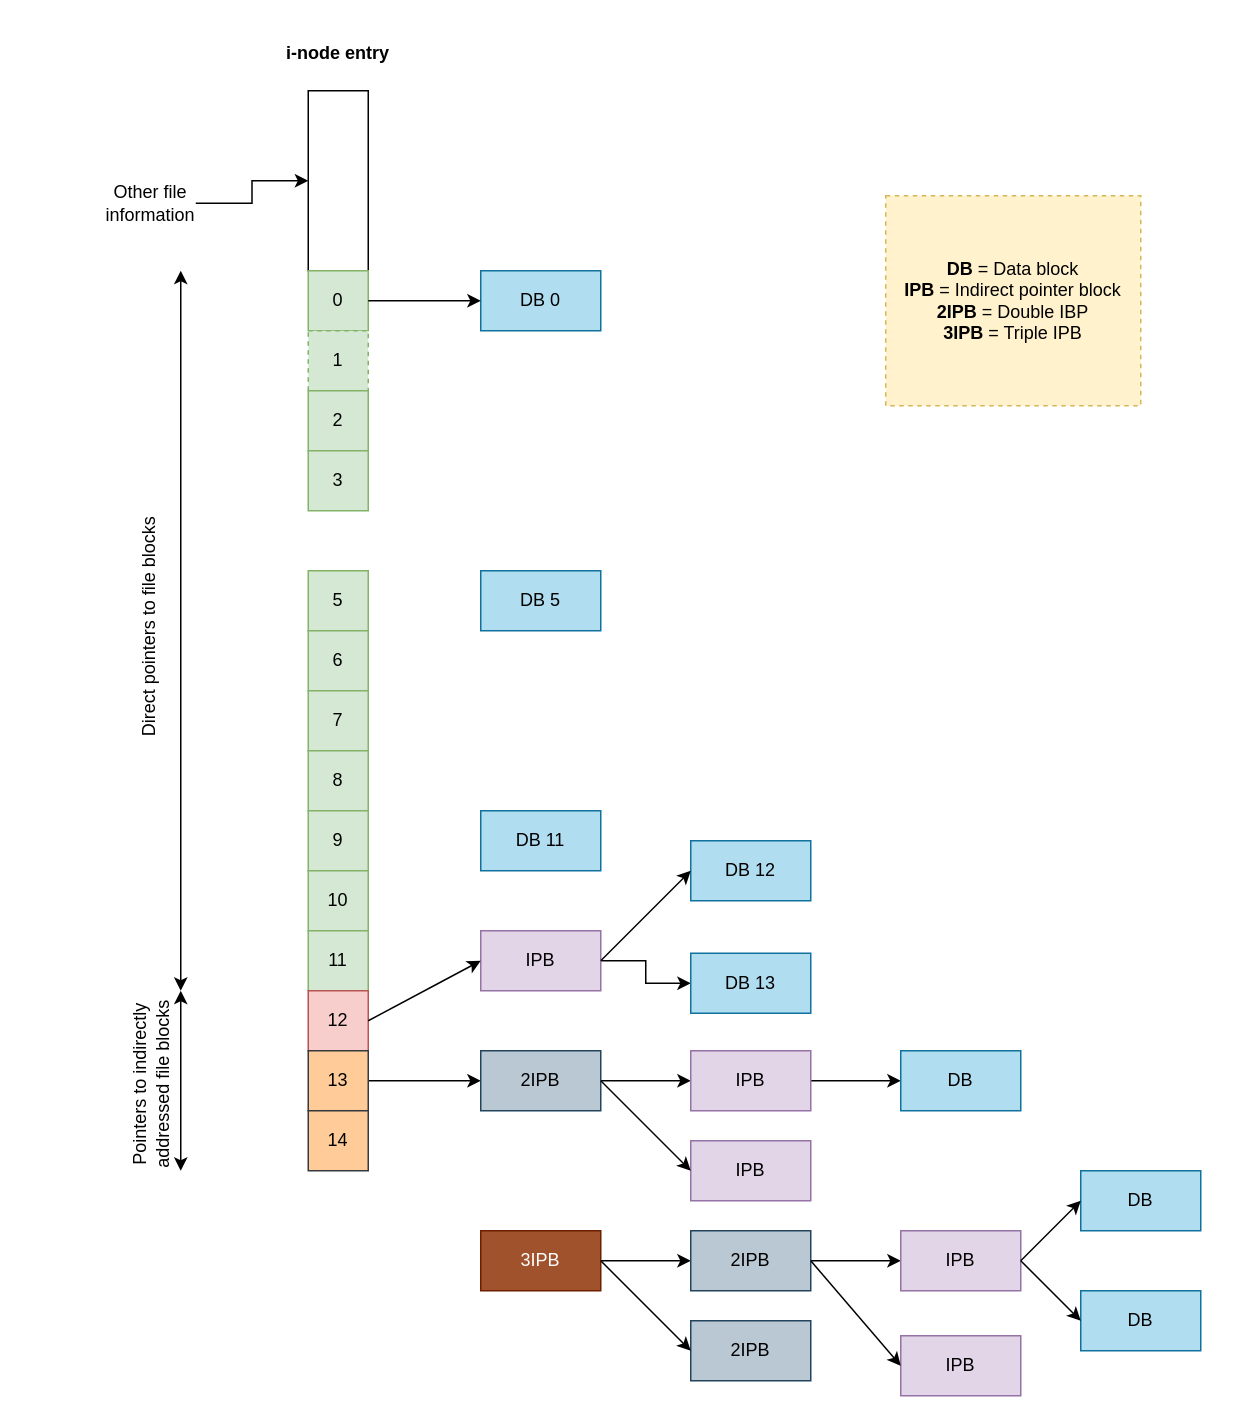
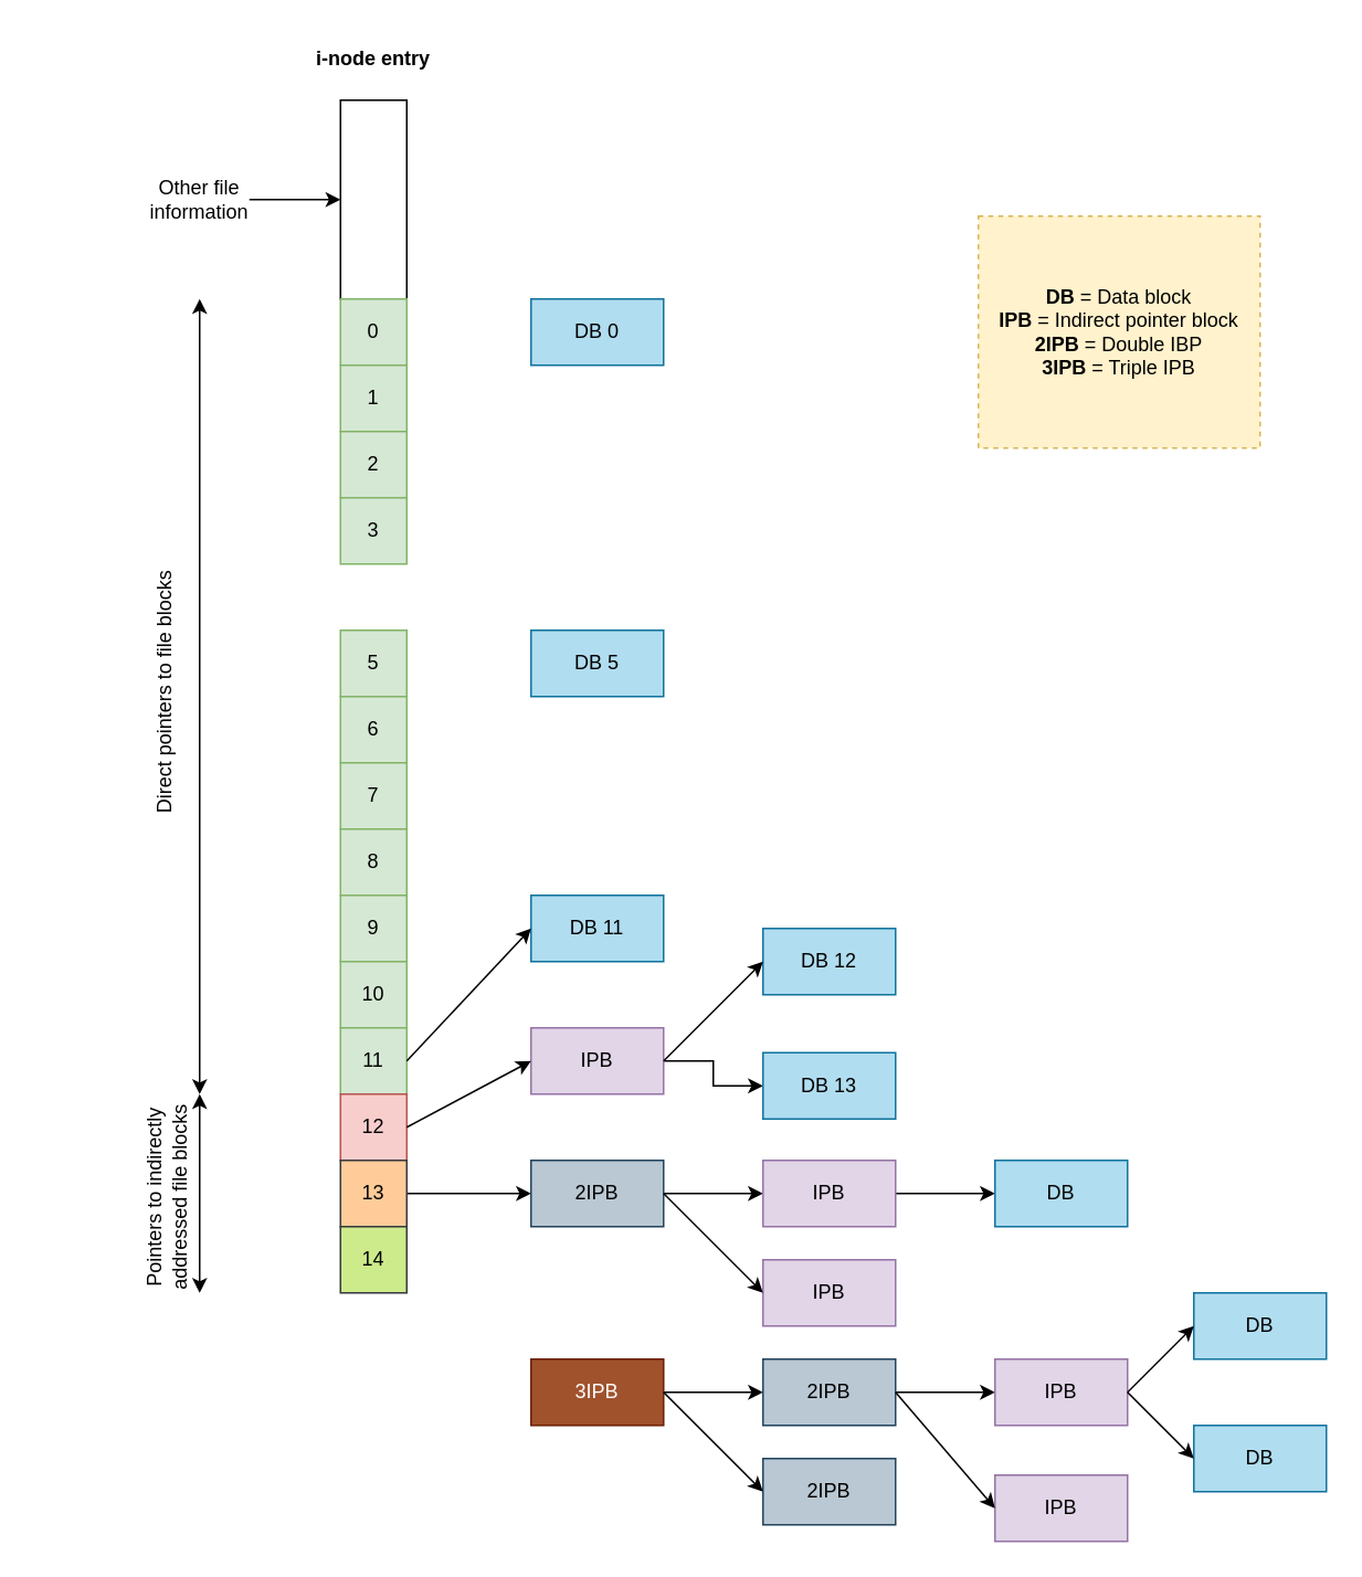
  <mxCell id="0" />
  <mxCell id="1" parent="0" />
  <mxCell id="2" value="" style="rounded=0;whiteSpace=wrap;html=1;" vertex="1" parent="1"><mxGeometry x="205" y="60" width="40" height="120" as="geometry" /></mxCell>
  <mxCell id="3" value="&lt;b&gt;i-node entry&lt;/b&gt;" style="text;html=1;align=center;verticalAlign=middle;whiteSpace=wrap;rounded=0;" vertex="1" parent="1"><mxGeometry x="180" y="20" width="90" height="30" as="geometry" /></mxCell>
  <mxCell id="4" style="edgeStyle=orthogonalEdgeStyle;rounded=0;orthogonalLoop=1;jettySize=auto;html=1;entryX=0;entryY=0.5;entryDx=0;entryDy=0;" edge="1" parent="1" source="5" target="2"><mxGeometry relative="1" as="geometry" /></mxCell>
- <mxCell id="5" value="Other file information" style="text;html=1;align=center;verticalAlign=middle;whiteSpace=wrap;rounded=0;" vertex="1" parent="1"><mxGeometry x="70" y="120" width="60" height="30" as="geometry" /></mxCell>
+ <mxCell id="5" value="Other file information" style="text;html=1;align=center;verticalAlign=middle;whiteSpace=wrap;rounded=0;" vertex="1" parent="1"><mxGeometry x="90" y="105" width="60" height="30" as="geometry" /></mxCell>
  <mxCell id="6" value="0" style="rounded=0;whiteSpace=wrap;html=1;fillColor=#d5e8d4;strokeColor=#82b366;" vertex="1" parent="1"><mxGeometry x="205" y="180" width="40" height="40" as="geometry" /></mxCell>
- <mxCell id="7" value="1" style="rounded=0;whiteSpace=wrap;html=1;fillColor=#d5e8d4;strokeColor=#82b366;dashed=1;" vertex="1" parent="1"><mxGeometry x="205" y="220" width="40" height="40" as="geometry" /></mxCell>
+ <mxCell id="7" value="1" style="rounded=0;whiteSpace=wrap;html=1;fillColor=#d5e8d4;strokeColor=#82b366;" vertex="1" parent="1"><mxGeometry x="205" y="220" width="40" height="40" as="geometry" /></mxCell>
  <mxCell id="8" value="2" style="rounded=0;whiteSpace=wrap;html=1;fillColor=#d5e8d4;strokeColor=#82b366;" vertex="1" parent="1"><mxGeometry x="205" y="260" width="40" height="40" as="geometry" /></mxCell>
  <mxCell id="9" value="3" style="rounded=0;whiteSpace=wrap;html=1;fillColor=#d5e8d4;strokeColor=#82b366;" vertex="1" parent="1"><mxGeometry x="205" y="300" width="40" height="40" as="geometry" /></mxCell>
  <mxCell id="10" value="5" style="rounded=0;whiteSpace=wrap;html=1;fillColor=#d5e8d4;strokeColor=#82b366;" vertex="1" parent="1"><mxGeometry x="205" y="380" width="40" height="40" as="geometry" /></mxCell>
  <mxCell id="11" value="6" style="rounded=0;whiteSpace=wrap;html=1;fillColor=#d5e8d4;strokeColor=#82b366;" vertex="1" parent="1"><mxGeometry x="205" y="420" width="40" height="40" as="geometry" /></mxCell>
  <mxCell id="12" value="7" style="rounded=0;whiteSpace=wrap;html=1;fillColor=#d5e8d4;strokeColor=#82b366;" vertex="1" parent="1"><mxGeometry x="205" y="460" width="40" height="40" as="geometry" /></mxCell>
  <mxCell id="13" value="8" style="rounded=0;whiteSpace=wrap;html=1;fillColor=#d5e8d4;strokeColor=#82b366;" vertex="1" parent="1"><mxGeometry x="205" y="500" width="40" height="40" as="geometry" /></mxCell>
  <mxCell id="14" value="9" style="rounded=0;whiteSpace=wrap;html=1;fillColor=#d5e8d4;strokeColor=#82b366;" vertex="1" parent="1"><mxGeometry x="205" y="540" width="40" height="40" as="geometry" /></mxCell>
  <mxCell id="15" value="10" style="rounded=0;whiteSpace=wrap;html=1;fillColor=#d5e8d4;strokeColor=#82b366;" vertex="1" parent="1"><mxGeometry x="205" y="580" width="40" height="40" as="geometry" /></mxCell>
  <mxCell id="16" value="11" style="rounded=0;whiteSpace=wrap;html=1;fillColor=#d5e8d4;strokeColor=#82b366;" vertex="1" parent="1"><mxGeometry x="205" y="620" width="40" height="40" as="geometry" /></mxCell>
  <mxCell id="17" value="12" style="rounded=0;whiteSpace=wrap;html=1;fillColor=#f8cecc;strokeColor=#b85450;" vertex="1" parent="1"><mxGeometry x="205" y="660" width="40" height="40" as="geometry" /></mxCell>
  <mxCell id="18" style="edgeStyle=orthogonalEdgeStyle;rounded=0;orthogonalLoop=1;jettySize=auto;html=1;exitX=1;exitY=0.5;exitDx=0;exitDy=0;entryX=0;entryY=0.5;entryDx=0;entryDy=0;" edge="1" parent="1" source="19" target="37"><mxGeometry relative="1" as="geometry" /></mxCell>
  <mxCell id="19" value="13" style="rounded=0;whiteSpace=wrap;html=1;fillColor=#ffcc99;strokeColor=#36393d;" vertex="1" parent="1"><mxGeometry x="205" y="700" width="40" height="40" as="geometry" /></mxCell>
- <mxCell id="20" value="14" style="rounded=0;whiteSpace=wrap;html=1;fillColor=#ffcc99;strokeColor=#36393d;" vertex="1" parent="1"><mxGeometry x="205" y="740" width="40" height="40" as="geometry" /></mxCell>
+ <mxCell id="20" value="14" style="rounded=0;whiteSpace=wrap;html=1;fillColor=#cdeb8b;strokeColor=#36393d;" vertex="1" parent="1"><mxGeometry x="205" y="740" width="40" height="40" as="geometry" /></mxCell>
  <mxCell id="21" value="DB 0" style="rounded=0;whiteSpace=wrap;html=1;fillColor=#b1ddf0;strokeColor=#10739e;" vertex="1" parent="1"><mxGeometry x="320" y="180" width="80" height="40" as="geometry" /></mxCell>
  <mxCell id="22" value="DB 5" style="rounded=0;whiteSpace=wrap;html=1;fillColor=#b1ddf0;strokeColor=#10739e;" vertex="1" parent="1"><mxGeometry x="320" y="380" width="80" height="40" as="geometry" /></mxCell>
  <mxCell id="23" value="DB 11" style="rounded=0;whiteSpace=wrap;html=1;fillColor=#b1ddf0;strokeColor=#10739e;" vertex="1" parent="1"><mxGeometry x="320" y="540" width="80" height="40" as="geometry" /></mxCell>
- <mxCell id="24" value="" style="endArrow=classic;html=1;rounded=0;exitX=1;exitY=0.5;exitDx=0;exitDy=0;entryX=0;entryY=0.5;entryDx=0;entryDy=0;" edge="1" parent="1" source="6" target="21"><mxGeometry width="50" height="50" relative="1" as="geometry"><mxPoint x="440" y="490" as="sourcePoint" /><mxPoint x="490" y="440" as="targetPoint" /></mxGeometry></mxCell>
+ <mxCell id="25" value="" style="endArrow=classic;html=1;rounded=0;exitX=1;exitY=0.5;exitDx=0;exitDy=0;entryX=0;entryY=0.5;entryDx=0;entryDy=0;" edge="1" parent="1" source="16" target="23"><mxGeometry width="50" height="50" relative="1" as="geometry"><mxPoint x="440" y="490" as="sourcePoint" /><mxPoint x="490" y="440" as="targetPoint" /></mxGeometry></mxCell>
  <mxCell id="26" value="" style="endArrow=classic;startArrow=classic;html=1;rounded=0;" edge="1" parent="1"><mxGeometry width="50" height="50" relative="1" as="geometry"><mxPoint x="120" y="660" as="sourcePoint" /><mxPoint x="120" y="180" as="targetPoint" /></mxGeometry></mxCell>
  <mxCell id="27" value="Direct pointers to file blocks" style="text;html=1;align=center;verticalAlign=middle;whiteSpace=wrap;rounded=0;rotation=-90;" vertex="1" parent="1"><mxGeometry x="20" y="400" width="160" height="34.97" as="geometry" /></mxCell>
  <mxCell id="28" value="" style="endArrow=classic;startArrow=classic;html=1;rounded=0;" edge="1" parent="1"><mxGeometry width="50" height="50" relative="1" as="geometry"><mxPoint x="120" y="660" as="sourcePoint" /><mxPoint x="120" y="780" as="targetPoint" /></mxGeometry></mxCell>
  <mxCell id="29" value="Pointers to indirectly addressed file blocks" style="text;html=1;align=center;verticalAlign=middle;whiteSpace=wrap;rounded=0;rotation=-90;" vertex="1" parent="1"><mxGeometry x="20" y="705.03" width="160" height="34.97" as="geometry" /></mxCell>
  <mxCell id="30" style="edgeStyle=orthogonalEdgeStyle;rounded=0;orthogonalLoop=1;jettySize=auto;html=1;exitX=1;exitY=0.5;exitDx=0;exitDy=0;entryX=0;entryY=0.5;entryDx=0;entryDy=0;" edge="1" parent="1" source="31" target="34"><mxGeometry relative="1" as="geometry" /></mxCell>
  <mxCell id="31" value="IPB" style="rounded=0;whiteSpace=wrap;html=1;fillColor=#e1d5e7;strokeColor=#9673a6;" vertex="1" parent="1"><mxGeometry x="320" y="620" width="80" height="40" as="geometry" /></mxCell>
  <mxCell id="32" value="" style="endArrow=classic;html=1;rounded=0;exitX=1;exitY=0.5;exitDx=0;exitDy=0;entryX=0;entryY=0.5;entryDx=0;entryDy=0;" edge="1" parent="1" source="17" target="31"><mxGeometry width="50" height="50" relative="1" as="geometry"><mxPoint x="440" y="490" as="sourcePoint" /><mxPoint x="490" y="440" as="targetPoint" /></mxGeometry></mxCell>
  <mxCell id="33" value="DB 12" style="rounded=0;whiteSpace=wrap;html=1;fillColor=#b1ddf0;strokeColor=#10739e;" vertex="1" parent="1"><mxGeometry x="460" y="560" width="80" height="40" as="geometry" /></mxCell>
  <mxCell id="34" value="DB 13" style="rounded=0;whiteSpace=wrap;html=1;fillColor=#b1ddf0;strokeColor=#10739e;" vertex="1" parent="1"><mxGeometry x="460" y="635" width="80" height="40" as="geometry" /></mxCell>
  <mxCell id="35" value="" style="endArrow=classic;html=1;rounded=0;exitX=1;exitY=0.5;exitDx=0;exitDy=0;entryX=0;entryY=0.5;entryDx=0;entryDy=0;" edge="1" parent="1" source="31" target="33"><mxGeometry width="50" height="50" relative="1" as="geometry"><mxPoint x="440" y="490" as="sourcePoint" /><mxPoint x="490" y="440" as="targetPoint" /></mxGeometry></mxCell>
  <mxCell id="36" style="edgeStyle=orthogonalEdgeStyle;rounded=0;orthogonalLoop=1;jettySize=auto;html=1;exitX=1;exitY=0.5;exitDx=0;exitDy=0;entryX=0;entryY=0.5;entryDx=0;entryDy=0;" edge="1" parent="1" source="37" target="39"><mxGeometry relative="1" as="geometry" /></mxCell>
  <mxCell id="37" value="2IPB" style="rounded=0;whiteSpace=wrap;html=1;fillColor=#bac8d3;strokeColor=#23445d;" vertex="1" parent="1"><mxGeometry x="320" y="700" width="80" height="40" as="geometry" /></mxCell>
  <mxCell id="38" style="edgeStyle=orthogonalEdgeStyle;rounded=0;orthogonalLoop=1;jettySize=auto;html=1;exitX=1;exitY=0.5;exitDx=0;exitDy=0;entryX=0;entryY=0.5;entryDx=0;entryDy=0;" edge="1" parent="1" source="39" target="42"><mxGeometry relative="1" as="geometry" /></mxCell>
  <mxCell id="39" value="IPB" style="rounded=0;whiteSpace=wrap;html=1;fillColor=#e1d5e7;strokeColor=#9673a6;" vertex="1" parent="1"><mxGeometry x="460" y="700" width="80" height="40" as="geometry" /></mxCell>
  <mxCell id="40" value="IPB" style="rounded=0;whiteSpace=wrap;html=1;fillColor=#e1d5e7;strokeColor=#9673a6;" vertex="1" parent="1"><mxGeometry x="460" y="760" width="80" height="40" as="geometry" /></mxCell>
  <mxCell id="41" value="" style="endArrow=classic;html=1;rounded=0;exitX=1;exitY=0.5;exitDx=0;exitDy=0;entryX=0;entryY=0.5;entryDx=0;entryDy=0;" edge="1" parent="1" source="37" target="40"><mxGeometry width="50" height="50" relative="1" as="geometry"><mxPoint x="440" y="550" as="sourcePoint" /><mxPoint x="490" y="500" as="targetPoint" /></mxGeometry></mxCell>
  <mxCell id="42" value="DB" style="rounded=0;whiteSpace=wrap;html=1;fillColor=#b1ddf0;strokeColor=#10739e;" vertex="1" parent="1"><mxGeometry x="600" y="700" width="80" height="40" as="geometry" /></mxCell>
  <mxCell id="43" style="edgeStyle=orthogonalEdgeStyle;rounded=0;orthogonalLoop=1;jettySize=auto;html=1;exitX=1;exitY=0.5;exitDx=0;exitDy=0;entryX=0;entryY=0.5;entryDx=0;entryDy=0;" edge="1" parent="1" source="44" target="46"><mxGeometry relative="1" as="geometry" /></mxCell>
  <mxCell id="44" value="3IPB" style="rounded=0;whiteSpace=wrap;html=1;fillColor=#a0522d;fontColor=#ffffff;strokeColor=#6D1F00;" vertex="1" parent="1"><mxGeometry x="320" y="820" width="80" height="40" as="geometry" /></mxCell>
  <mxCell id="45" style="edgeStyle=orthogonalEdgeStyle;rounded=0;orthogonalLoop=1;jettySize=auto;html=1;exitX=1;exitY=0.5;exitDx=0;exitDy=0;entryX=0;entryY=0.5;entryDx=0;entryDy=0;" edge="1" parent="1" source="46" target="48"><mxGeometry relative="1" as="geometry" /></mxCell>
  <mxCell id="46" value="2IPB" style="rounded=0;whiteSpace=wrap;html=1;fillColor=#bac8d3;strokeColor=#23445d;" vertex="1" parent="1"><mxGeometry x="460" y="820" width="80" height="40" as="geometry" /></mxCell>
  <mxCell id="47" value="2IPB" style="rounded=0;whiteSpace=wrap;html=1;fillColor=#bac8d3;strokeColor=#23445d;" vertex="1" parent="1"><mxGeometry x="460" y="880" width="80" height="40" as="geometry" /></mxCell>
  <mxCell id="48" value="IPB" style="rounded=0;whiteSpace=wrap;html=1;fillColor=#e1d5e7;strokeColor=#9673a6;" vertex="1" parent="1"><mxGeometry x="600" y="820" width="80" height="40" as="geometry" /></mxCell>
  <mxCell id="49" value="IPB" style="rounded=0;whiteSpace=wrap;html=1;fillColor=#e1d5e7;strokeColor=#9673a6;" vertex="1" parent="1"><mxGeometry x="600" y="890" width="80" height="40" as="geometry" /></mxCell>
  <mxCell id="50" value="DB" style="rounded=0;whiteSpace=wrap;html=1;fillColor=#b1ddf0;strokeColor=#10739e;" vertex="1" parent="1"><mxGeometry x="720" y="780" width="80" height="40" as="geometry" /></mxCell>
  <mxCell id="51" value="DB" style="rounded=0;whiteSpace=wrap;html=1;fillColor=#b1ddf0;strokeColor=#10739e;" vertex="1" parent="1"><mxGeometry x="720" y="860" width="80" height="40" as="geometry" /></mxCell>
  <mxCell id="52" value="" style="endArrow=classic;html=1;rounded=0;exitX=1;exitY=0.5;exitDx=0;exitDy=0;entryX=0;entryY=0.5;entryDx=0;entryDy=0;" edge="1" parent="1" source="44" target="47"><mxGeometry width="50" height="50" relative="1" as="geometry"><mxPoint x="440" y="730" as="sourcePoint" /><mxPoint x="490" y="680" as="targetPoint" /></mxGeometry></mxCell>
  <mxCell id="53" value="" style="endArrow=classic;html=1;rounded=0;entryX=0;entryY=0.5;entryDx=0;entryDy=0;exitX=1;exitY=0.5;exitDx=0;exitDy=0;" edge="1" parent="1" source="46" target="49"><mxGeometry width="50" height="50" relative="1" as="geometry"><mxPoint x="440" y="730" as="sourcePoint" /><mxPoint x="490" y="680" as="targetPoint" /></mxGeometry></mxCell>
  <mxCell id="54" value="" style="endArrow=classic;html=1;rounded=0;entryX=0;entryY=0.5;entryDx=0;entryDy=0;exitX=1;exitY=0.5;exitDx=0;exitDy=0;" edge="1" parent="1" source="48" target="50"><mxGeometry width="50" height="50" relative="1" as="geometry"><mxPoint x="440" y="730" as="sourcePoint" /><mxPoint x="490" y="680" as="targetPoint" /></mxGeometry></mxCell>
  <mxCell id="55" value="" style="endArrow=classic;html=1;rounded=0;entryX=0;entryY=0.5;entryDx=0;entryDy=0;exitX=1;exitY=0.5;exitDx=0;exitDy=0;" edge="1" parent="1" source="48" target="51"><mxGeometry width="50" height="50" relative="1" as="geometry"><mxPoint x="440" y="730" as="sourcePoint" /><mxPoint x="490" y="680" as="targetPoint" /></mxGeometry></mxCell>
  <mxCell id="56" value="&lt;div&gt;&lt;b&gt;DB&lt;/b&gt; = Data block&lt;/div&gt;&lt;div&gt;&lt;b&gt;IPB &lt;/b&gt;= Indirect pointer block&lt;/div&gt;&lt;div&gt;&lt;b&gt;2IPB &lt;/b&gt;= Double IBP&lt;/div&gt;&lt;div&gt;&lt;b&gt;3IPB&lt;/b&gt; = Triple IPB&lt;/div&gt;" style="rounded=0;whiteSpace=wrap;html=1;fillColor=#fff2cc;strokeColor=#d6b656;dashed=1;align=center;" vertex="1" parent="1"><mxGeometry x="590" y="130" width="170" height="140" as="geometry" /></mxCell>
